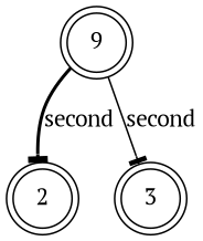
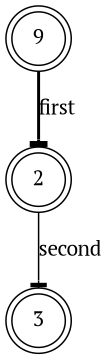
  digraph {
    fontname="PT Serif"
    node [fontname="PT Serif" shape=doublecircle]
    edge [arrowhead=tee fontname="PT Serif"]
    n1 [label=9]
    n2 [label=2]
    n3 [label=3]
-   n1 -> n2 [label=second style=bold]
-   n1 -> n3 [label=second style=solid]
+   n1 -> n2 [label=first style=bold]
+   n2 -> n3 [label=second style=solid]
  }
